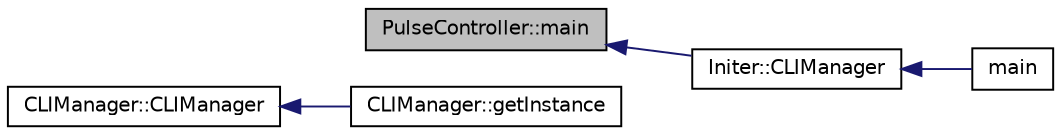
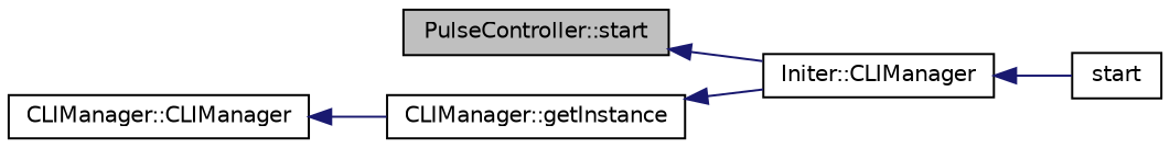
  digraph {
    rankdir=LR
    node [color=black fillcolor=white fontname=Helvetica fontsize=10 shape=record style=filled]
    edge [color=midnightblue dir=back fontname=Helvetica fontsize=10 labelfontname=Helvetica labelfontsize=10 style=solid]
-   n1 [fillcolor=grey75 fontcolor=black height=0.2 label="PulseController::main" width=0.4]
+   n1 [fillcolor=grey75 fontcolor=black height=0.2 label="PulseController::start" width=0.4]
    n2 [height=0.2 label="Initer::CLIManager" width=0.4]
    n3 [height=0.2 label="CLIManager::CLIManager" width=0.4]
    n4 [height=0.2 label="CLIManager::getInstance" width=0.4]
-   n5 [height=0.2 label=main width=0.4]
+   n5 [height=0.2 label=start width=0.4]
    n1 -> n2
    n2 -> n5
    n3 -> n4
+   n4 -> n2
  }
